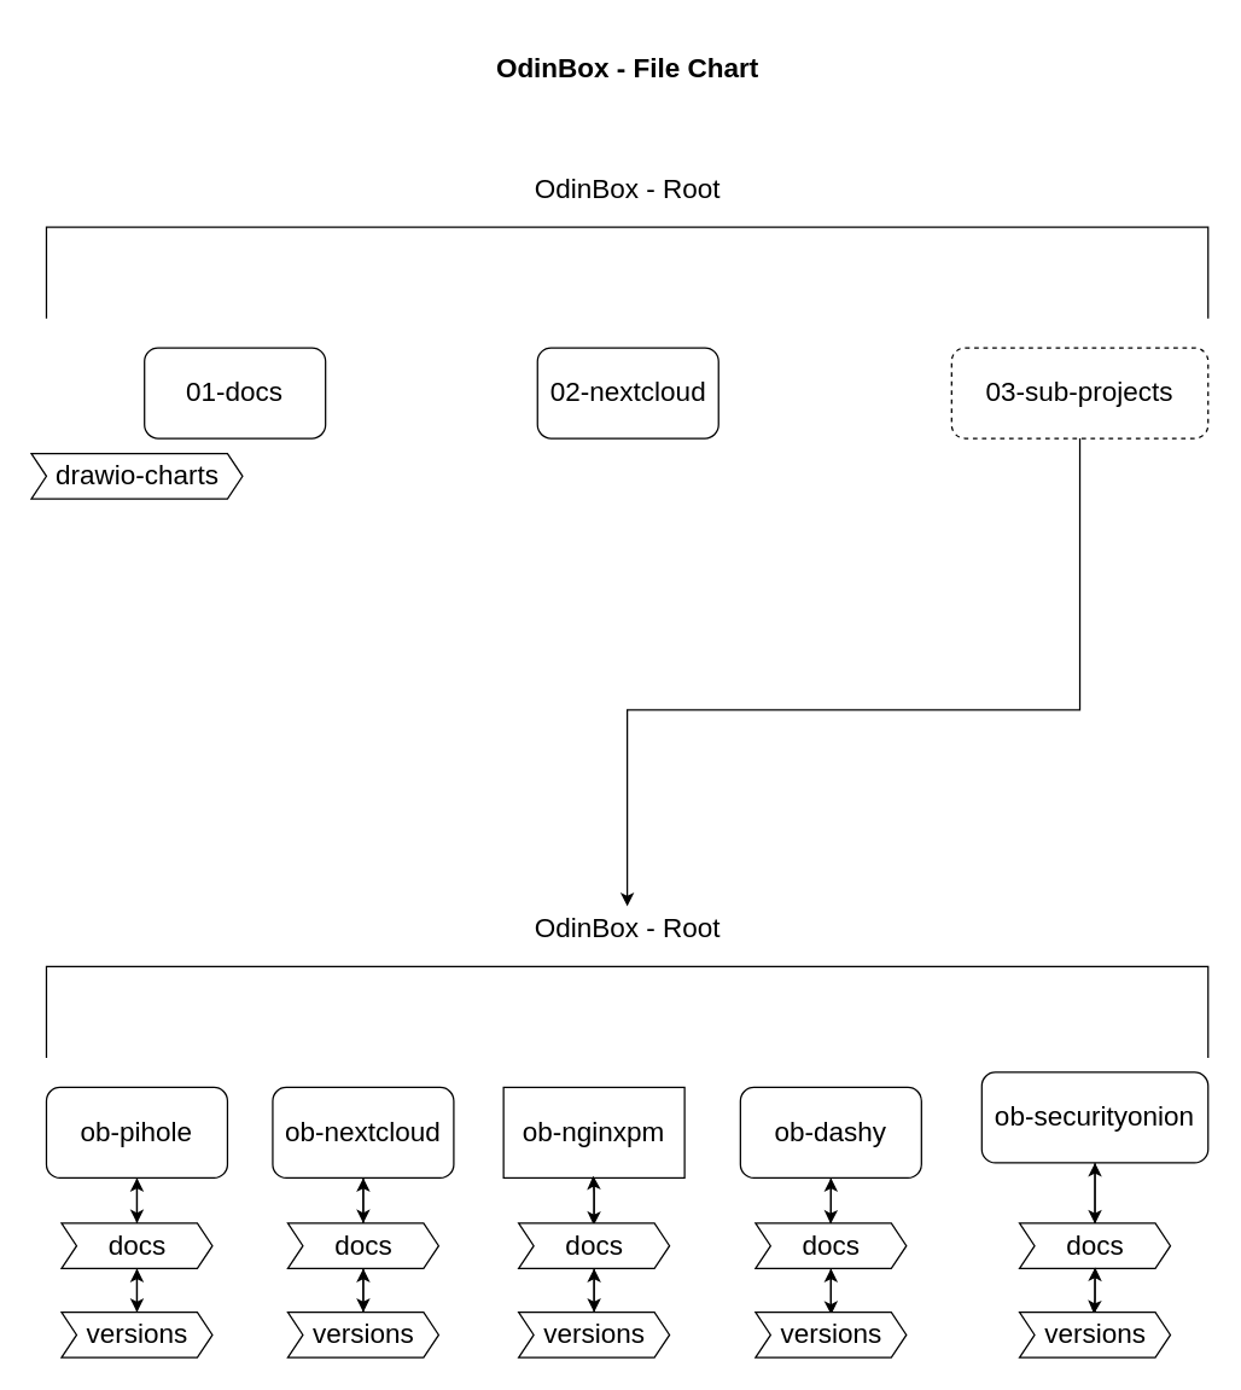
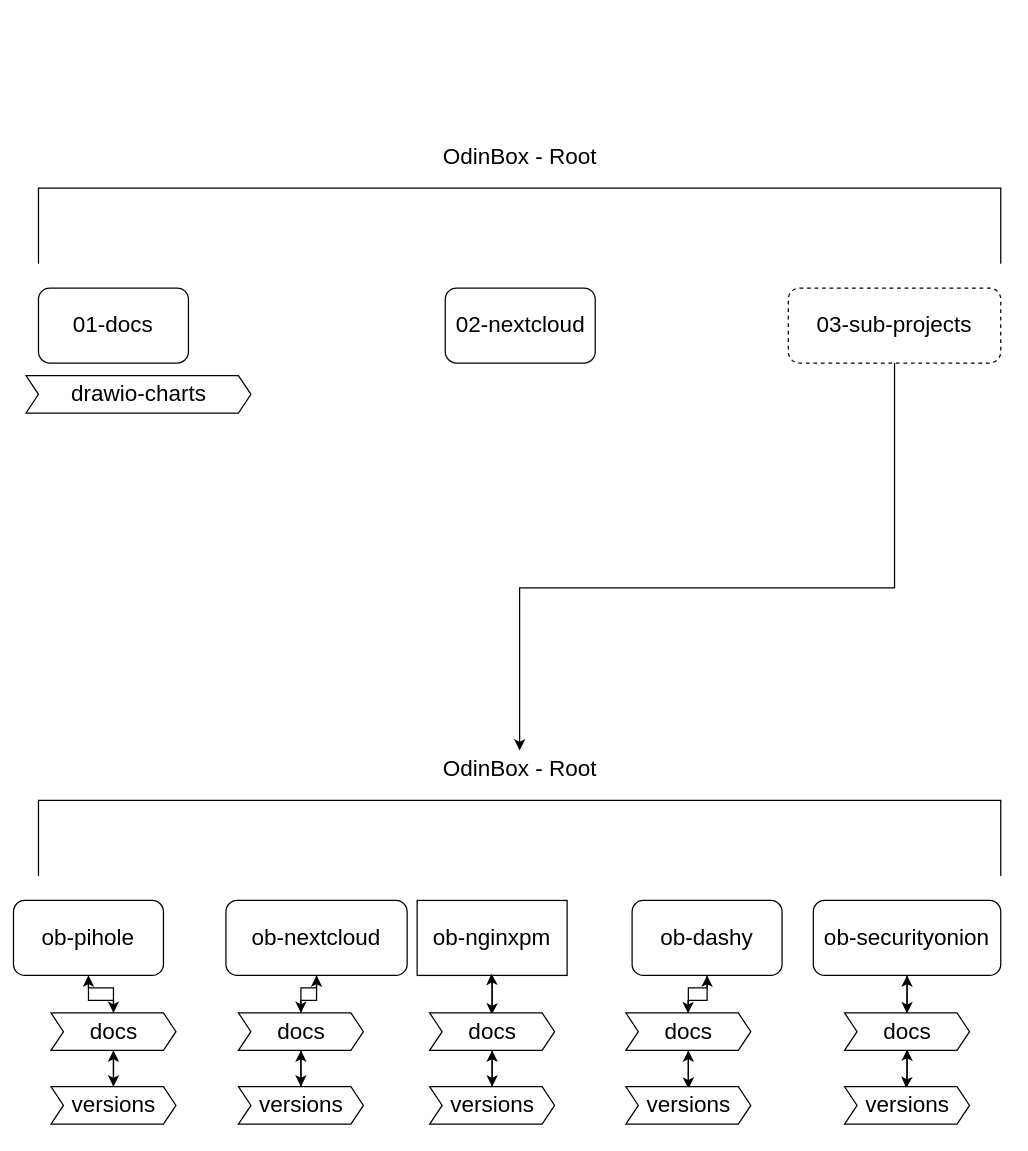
  <mxCell id="0" />
  <mxCell id="1" parent="0" />
- <mxCell id="2" value="&lt;font style=&quot;font-size: 18px;&quot;&gt;&lt;b&gt;OdinBox - File Chart&lt;/b&gt;&lt;/font&gt;" style="text;html=1;strokeColor=none;fillColor=none;align=center;verticalAlign=middle;whiteSpace=wrap;rounded=0;" parent="1" vertex="1"><mxGeometry x="288" y="20" width="255" height="50" as="geometry" /></mxCell>
  <mxCell id="3" value="" style="shape=partialRectangle;whiteSpace=wrap;html=1;bottom=1;right=1;left=1;top=0;fillColor=none;routingCenterX=-0.5;fontSize=18;rotation=-180;" parent="1" vertex="1"><mxGeometry x="30" y="150" width="770" height="60" as="geometry" /></mxCell>
  <mxCell id="4" value="OdinBox - Root" style="text;html=1;strokeColor=none;fillColor=none;align=center;verticalAlign=middle;whiteSpace=wrap;rounded=0;fontSize=18;" parent="1" vertex="1"><mxGeometry x="333" y="110" width="165" height="30" as="geometry" /></mxCell>
- <mxCell id="5" value="01-docs" style="rounded=1;whiteSpace=wrap;html=1;fontSize=18;" parent="1" vertex="1"><mxGeometry x="95" y="230" width="120" height="60" as="geometry" /></mxCell>
+ <mxCell id="5" value="01-docs" style="rounded=1;whiteSpace=wrap;html=1;fontSize=18;" parent="1" vertex="1"><mxGeometry x="30" y="230" width="120" height="60" as="geometry" /></mxCell>
  <mxCell id="6" value="02-nextcloud" style="rounded=1;whiteSpace=wrap;html=1;fontSize=18;" parent="1" vertex="1"><mxGeometry x="355.5" y="230" width="120" height="60" as="geometry" /></mxCell>
  <mxCell id="7" style="edgeStyle=orthogonalEdgeStyle;rounded=0;orthogonalLoop=1;jettySize=auto;html=1;fontSize=18;" parent="1" source="8" target="10" edge="1"><mxGeometry relative="1" as="geometry"><Array as="points"><mxPoint x="715" y="470" /><mxPoint x="415" y="470" /></Array></mxGeometry></mxCell>
  <mxCell id="8" value="03-sub-projects" style="rounded=1;whiteSpace=wrap;html=1;fontSize=18;dashed=1;" parent="1" vertex="1"><mxGeometry x="630" y="230" width="170" height="60" as="geometry" /></mxCell>
  <mxCell id="9" value="" style="shape=partialRectangle;whiteSpace=wrap;html=1;bottom=1;right=1;left=1;top=0;fillColor=none;routingCenterX=-0.5;fontSize=18;rotation=-180;" parent="1" vertex="1"><mxGeometry x="30" y="640" width="770" height="60" as="geometry" /></mxCell>
  <mxCell id="10" value="OdinBox - Root" style="text;html=1;strokeColor=none;fillColor=none;align=center;verticalAlign=middle;whiteSpace=wrap;rounded=0;fontSize=18;" parent="1" vertex="1"><mxGeometry x="333" y="600" width="165" height="30" as="geometry" /></mxCell>
  <mxCell id="11" style="edgeStyle=orthogonalEdgeStyle;rounded=0;orthogonalLoop=1;jettySize=auto;html=1;fontSize=18;" parent="1" source="12" target="23" edge="1"><mxGeometry relative="1" as="geometry" /></mxCell>
- <mxCell id="12" value="ob-pihole" style="rounded=1;whiteSpace=wrap;html=1;fontSize=18;" parent="1" vertex="1"><mxGeometry x="30" y="720" width="120" height="60" as="geometry" /></mxCell>
+ <mxCell id="12" value="ob-pihole" style="rounded=1;whiteSpace=wrap;html=1;fontSize=18;" parent="1" vertex="1"><mxGeometry x="10" y="720" width="120" height="60" as="geometry" /></mxCell>
  <mxCell id="13" style="edgeStyle=orthogonalEdgeStyle;rounded=0;orthogonalLoop=1;jettySize=auto;html=1;fontSize=18;" parent="1" source="14" target="28" edge="1"><mxGeometry relative="1" as="geometry" /></mxCell>
- <mxCell id="14" value="ob-nextcloud" style="rounded=1;whiteSpace=wrap;html=1;fontSize=18;" parent="1" vertex="1"><mxGeometry x="180" y="720" width="120" height="60" as="geometry" /></mxCell>
+ <mxCell id="14" value="ob-nextcloud" style="rounded=1;whiteSpace=wrap;html=1;fontSize=18;" parent="1" vertex="1"><mxGeometry x="180" y="720" width="145" height="60" as="geometry" /></mxCell>
  <mxCell id="15" style="edgeStyle=orthogonalEdgeStyle;rounded=0;orthogonalLoop=1;jettySize=auto;html=1;entryX=0.498;entryY=0.043;entryDx=0;entryDy=0;entryPerimeter=0;fontSize=18;" parent="1" source="16" target="33" edge="1"><mxGeometry relative="1" as="geometry" /></mxCell>
  <mxCell id="16" value="ob-nginxpm" style="whiteSpace=wrap;html=1;fontSize=18;rounded=0;" parent="1" vertex="1"><mxGeometry x="333" y="720" width="120" height="60" as="geometry" /></mxCell>
  <mxCell id="17" style="edgeStyle=orthogonalEdgeStyle;rounded=0;orthogonalLoop=1;jettySize=auto;html=1;entryX=0.498;entryY=0.013;entryDx=0;entryDy=0;entryPerimeter=0;fontSize=18;" parent="1" source="18" target="38" edge="1"><mxGeometry relative="1" as="geometry" /></mxCell>
- <mxCell id="18" value="ob-dashy" style="rounded=1;whiteSpace=wrap;html=1;fontSize=18;" parent="1" vertex="1"><mxGeometry x="490" y="720" width="120" height="60" as="geometry" /></mxCell>
+ <mxCell id="18" value="ob-dashy" style="rounded=1;whiteSpace=wrap;html=1;fontSize=18;" parent="1" vertex="1"><mxGeometry x="505" y="720" width="120" height="60" as="geometry" /></mxCell>
  <mxCell id="19" style="edgeStyle=orthogonalEdgeStyle;rounded=0;orthogonalLoop=1;jettySize=auto;html=1;entryX=0.5;entryY=0.013;entryDx=0;entryDy=0;entryPerimeter=0;fontSize=18;" parent="1" source="20" target="43" edge="1"><mxGeometry relative="1" as="geometry" /></mxCell>
- <mxCell id="20" value="ob-securityonion" style="rounded=1;whiteSpace=wrap;html=1;fontSize=18;" parent="1" vertex="1"><mxGeometry x="650" y="710" width="150" height="60" as="geometry" /></mxCell>
+ <mxCell id="20" value="ob-securityonion" style="rounded=1;whiteSpace=wrap;html=1;fontSize=18;" parent="1" vertex="1"><mxGeometry x="650" y="720" width="150" height="60" as="geometry" /></mxCell>
  <mxCell id="21" style="edgeStyle=orthogonalEdgeStyle;rounded=0;orthogonalLoop=1;jettySize=auto;html=1;entryX=0.5;entryY=1;entryDx=0;entryDy=0;fontSize=18;" parent="1" source="23" target="12" edge="1"><mxGeometry relative="1" as="geometry" /></mxCell>
  <mxCell id="22" style="edgeStyle=orthogonalEdgeStyle;rounded=0;orthogonalLoop=1;jettySize=auto;html=1;fontSize=18;" parent="1" source="23" target="25" edge="1"><mxGeometry relative="1" as="geometry" /></mxCell>
  <mxCell id="23" value="docs" style="html=1;shadow=0;dashed=0;align=center;verticalAlign=middle;shape=mxgraph.arrows2.arrow;dy=0;dx=10;notch=10;fontSize=18;" parent="1" vertex="1"><mxGeometry x="40" y="810" width="100" height="30" as="geometry" /></mxCell>
  <mxCell id="24" style="edgeStyle=orthogonalEdgeStyle;rounded=0;orthogonalLoop=1;jettySize=auto;html=1;fontSize=18;" parent="1" source="25" target="23" edge="1"><mxGeometry relative="1" as="geometry" /></mxCell>
  <mxCell id="25" value="versions" style="html=1;shadow=0;dashed=0;align=center;verticalAlign=middle;shape=mxgraph.arrows2.arrow;dy=0;dx=10;notch=10;fontSize=18;" parent="1" vertex="1"><mxGeometry x="40" y="869" width="100" height="30" as="geometry" /></mxCell>
  <mxCell id="26" style="edgeStyle=orthogonalEdgeStyle;rounded=0;orthogonalLoop=1;jettySize=auto;html=1;fontSize=18;" parent="1" source="28" target="30" edge="1"><mxGeometry relative="1" as="geometry" /></mxCell>
  <mxCell id="27" style="edgeStyle=orthogonalEdgeStyle;rounded=0;orthogonalLoop=1;jettySize=auto;html=1;entryX=0.5;entryY=1;entryDx=0;entryDy=0;fontSize=18;" parent="1" source="28" target="14" edge="1"><mxGeometry relative="1" as="geometry" /></mxCell>
  <mxCell id="28" value="docs" style="html=1;shadow=0;dashed=0;align=center;verticalAlign=middle;shape=mxgraph.arrows2.arrow;dy=0;dx=10;notch=10;fontSize=18;" parent="1" vertex="1"><mxGeometry x="190" y="810" width="100" height="30" as="geometry" /></mxCell>
  <mxCell id="29" style="edgeStyle=orthogonalEdgeStyle;rounded=0;orthogonalLoop=1;jettySize=auto;html=1;fontSize=18;" parent="1" source="30" target="28" edge="1"><mxGeometry relative="1" as="geometry" /></mxCell>
  <mxCell id="30" value="versions" style="html=1;shadow=0;dashed=0;align=center;verticalAlign=middle;shape=mxgraph.arrows2.arrow;dy=0;dx=10;notch=10;fontSize=18;" parent="1" vertex="1"><mxGeometry x="190" y="869" width="100" height="30" as="geometry" /></mxCell>
  <mxCell id="31" style="edgeStyle=orthogonalEdgeStyle;rounded=0;orthogonalLoop=1;jettySize=auto;html=1;fontSize=18;" parent="1" source="33" target="35" edge="1"><mxGeometry relative="1" as="geometry" /></mxCell>
  <mxCell id="32" style="edgeStyle=orthogonalEdgeStyle;rounded=0;orthogonalLoop=1;jettySize=auto;html=1;entryX=0.495;entryY=0.978;entryDx=0;entryDy=0;entryPerimeter=0;fontSize=18;" parent="1" source="33" target="16" edge="1"><mxGeometry relative="1" as="geometry" /></mxCell>
  <mxCell id="33" value="docs" style="html=1;shadow=0;dashed=0;align=center;verticalAlign=middle;shape=mxgraph.arrows2.arrow;dy=0;dx=10;notch=10;fontSize=18;" parent="1" vertex="1"><mxGeometry x="343" y="810" width="100" height="30" as="geometry" /></mxCell>
  <mxCell id="34" style="edgeStyle=orthogonalEdgeStyle;rounded=0;orthogonalLoop=1;jettySize=auto;html=1;fontSize=18;" parent="1" source="35" target="33" edge="1"><mxGeometry relative="1" as="geometry" /></mxCell>
  <mxCell id="35" value="versions" style="html=1;shadow=0;dashed=0;align=center;verticalAlign=middle;shape=mxgraph.arrows2.arrow;dy=0;dx=10;notch=10;fontSize=18;" parent="1" vertex="1"><mxGeometry x="343" y="869" width="100" height="30" as="geometry" /></mxCell>
  <mxCell id="36" style="edgeStyle=orthogonalEdgeStyle;rounded=0;orthogonalLoop=1;jettySize=auto;html=1;entryX=0.5;entryY=1;entryDx=0;entryDy=0;fontSize=18;" parent="1" source="38" target="18" edge="1"><mxGeometry relative="1" as="geometry" /></mxCell>
  <mxCell id="37" style="edgeStyle=orthogonalEdgeStyle;rounded=0;orthogonalLoop=1;jettySize=auto;html=1;entryX=0.501;entryY=0.054;entryDx=0;entryDy=0;entryPerimeter=0;fontSize=18;" parent="1" source="38" target="40" edge="1"><mxGeometry relative="1" as="geometry" /></mxCell>
  <mxCell id="38" value="docs" style="html=1;shadow=0;dashed=0;align=center;verticalAlign=middle;shape=mxgraph.arrows2.arrow;dy=0;dx=10;notch=10;fontSize=18;" parent="1" vertex="1"><mxGeometry x="500" y="810" width="100" height="30" as="geometry" /></mxCell>
  <mxCell id="39" style="edgeStyle=orthogonalEdgeStyle;rounded=0;orthogonalLoop=1;jettySize=auto;html=1;fontSize=18;" parent="1" source="40" target="38" edge="1"><mxGeometry relative="1" as="geometry" /></mxCell>
  <mxCell id="40" value="versions" style="html=1;shadow=0;dashed=0;align=center;verticalAlign=middle;shape=mxgraph.arrows2.arrow;dy=0;dx=10;notch=10;fontSize=18;" parent="1" vertex="1"><mxGeometry x="500" y="869" width="100" height="30" as="geometry" /></mxCell>
  <mxCell id="41" style="edgeStyle=orthogonalEdgeStyle;rounded=0;orthogonalLoop=1;jettySize=auto;html=1;entryX=0.5;entryY=1;entryDx=0;entryDy=0;fontSize=18;" parent="1" source="43" target="20" edge="1"><mxGeometry relative="1" as="geometry" /></mxCell>
  <mxCell id="42" style="edgeStyle=orthogonalEdgeStyle;rounded=0;orthogonalLoop=1;jettySize=auto;html=1;entryX=0.493;entryY=0.038;entryDx=0;entryDy=0;entryPerimeter=0;fontSize=18;" parent="1" source="43" target="45" edge="1"><mxGeometry relative="1" as="geometry" /></mxCell>
  <mxCell id="43" value="docs" style="html=1;shadow=0;dashed=0;align=center;verticalAlign=middle;shape=mxgraph.arrows2.arrow;dy=0;dx=10;notch=10;fontSize=18;" parent="1" vertex="1"><mxGeometry x="675" y="810" width="100" height="30" as="geometry" /></mxCell>
  <mxCell id="44" style="edgeStyle=orthogonalEdgeStyle;rounded=0;orthogonalLoop=1;jettySize=auto;html=1;entryX=0.502;entryY=0.978;entryDx=0;entryDy=0;entryPerimeter=0;fontSize=18;" parent="1" source="45" target="43" edge="1"><mxGeometry relative="1" as="geometry" /></mxCell>
  <mxCell id="45" value="versions" style="html=1;shadow=0;dashed=0;align=center;verticalAlign=middle;shape=mxgraph.arrows2.arrow;dy=0;dx=10;notch=10;fontSize=18;" parent="1" vertex="1"><mxGeometry x="675" y="869" width="100" height="30" as="geometry" /></mxCell>
- <mxCell id="46" value="drawio-charts" style="html=1;shadow=0;dashed=0;align=center;verticalAlign=middle;shape=mxgraph.arrows2.arrow;dy=0;dx=10;notch=10;fontSize=18;" vertex="1" parent="1"><mxGeometry x="20" y="300" width="140" height="30" as="geometry" /></mxCell>
+ <mxCell id="46" value="drawio-charts" style="html=1;shadow=0;dashed=0;align=center;verticalAlign=middle;shape=mxgraph.arrows2.arrow;dy=0;dx=10;notch=10;fontSize=18;" vertex="1" parent="1"><mxGeometry x="20" y="300" width="180" height="30" as="geometry" /></mxCell>
